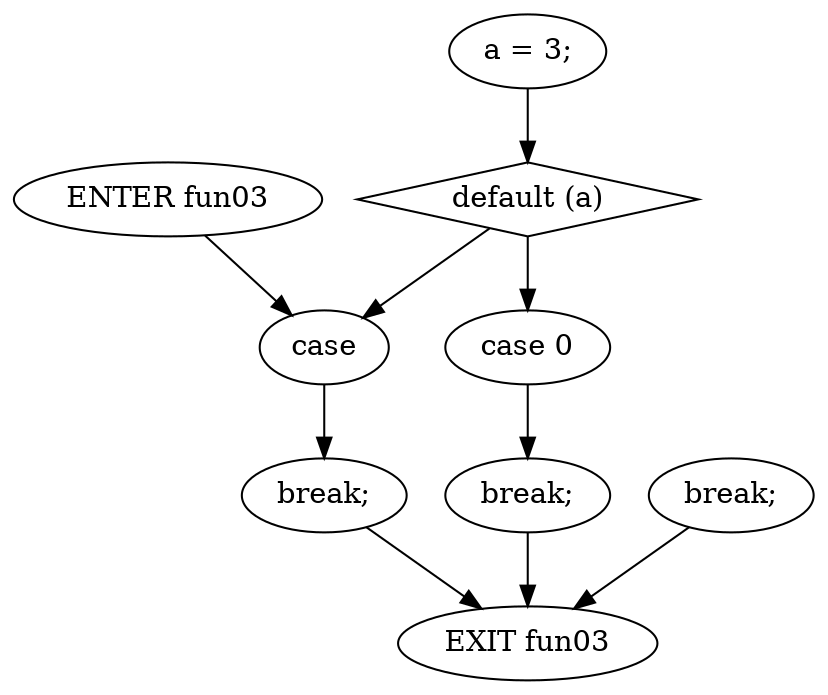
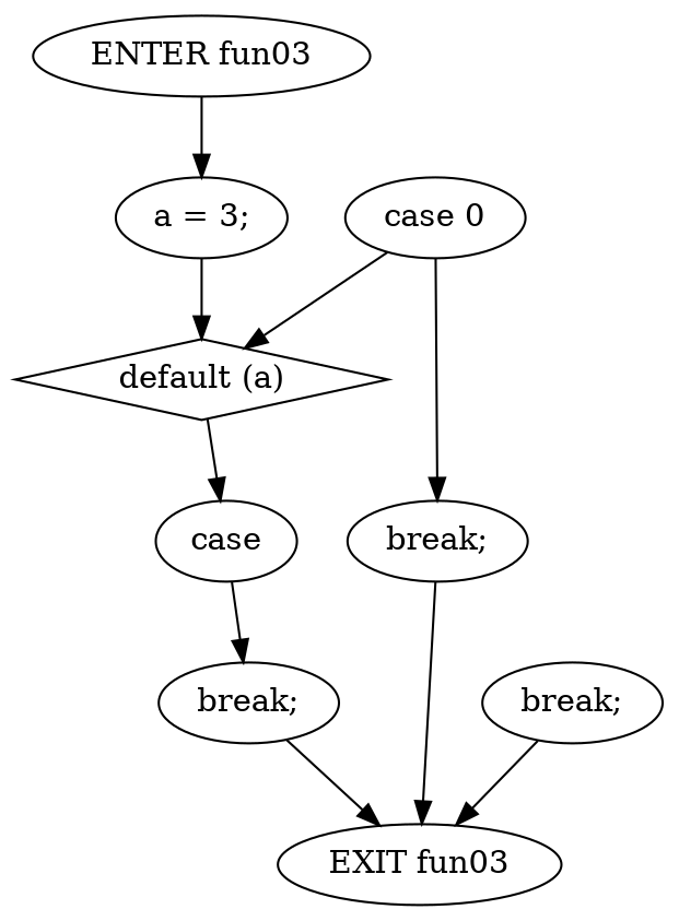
  digraph {
    n1 [label="ENTER fun03"]
    n2 [label="a = 3;"]
    n3 [label="default (a)" shape=diamond]
    n4 [label="EXIT fun03"]
    n5 [label="case 0"]
    n6 [label=case]
    n7 [label="break;"]
    n8 [label="break;"]
    n9 [label="break;"]
-   n1 -> n6
+   n1 -> n2
    n2 -> n3
-   n3 -> n5
+   n5 -> n3
    n3 -> n6
    n5 -> n7
    n6 -> n8
    n7 -> n4
    n8 -> n4
    n9 -> n4
  }
